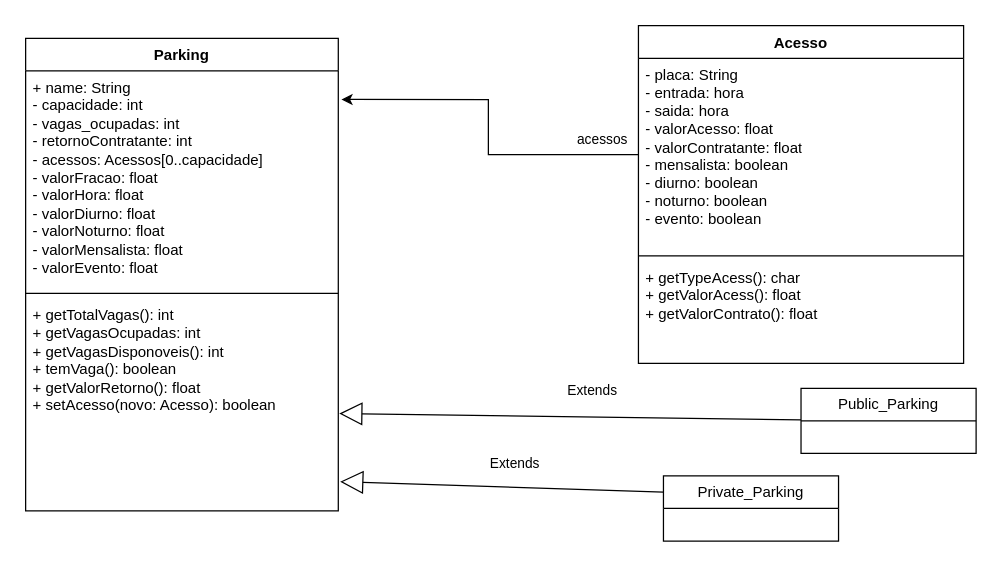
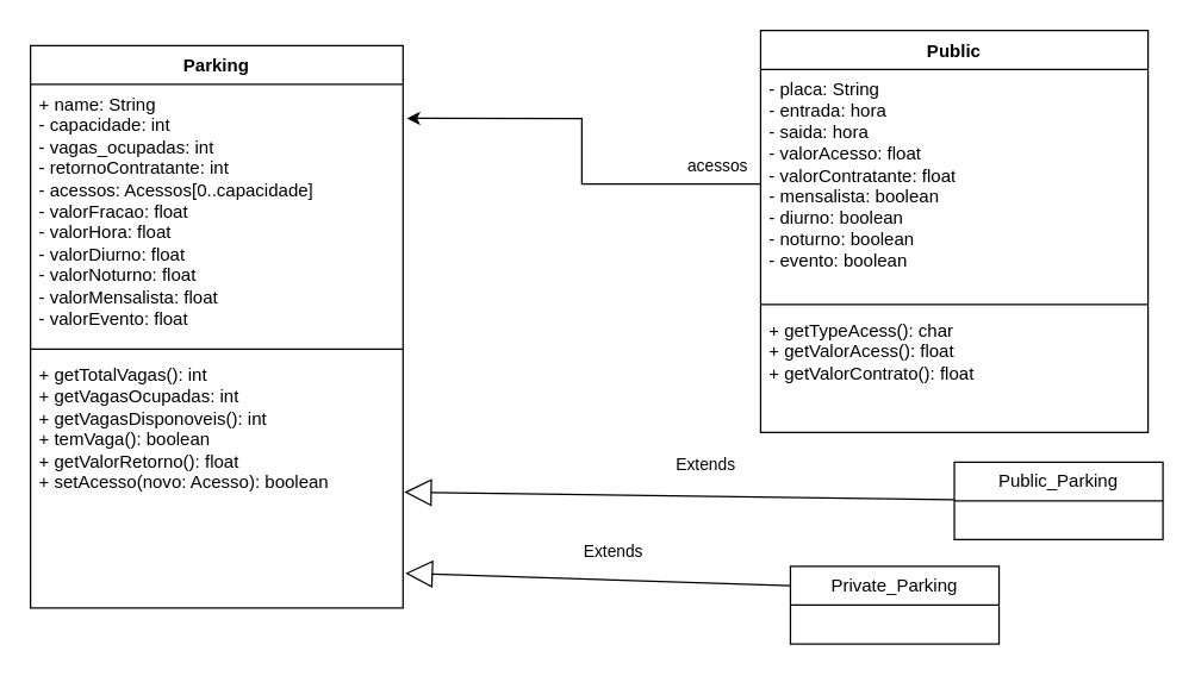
  <mxCell id="0" />
  <mxCell id="1" parent="0" />
  <mxCell id="2" value="Parking" style="swimlane;fontStyle=1;align=center;verticalAlign=top;childLayout=stackLayout;horizontal=1;startSize=26;horizontalStack=0;resizeParent=1;resizeParentMax=0;resizeLast=0;collapsible=1;marginBottom=0;whiteSpace=wrap;html=1;" vertex="1" parent="1"><mxGeometry x="20" y="30" width="250" height="378" as="geometry" /></mxCell>
  <mxCell id="3" value="+ name: String&lt;br&gt;- capacidade: int&lt;br&gt;- vagas_ocupadas: int&lt;br&gt;- retornoContratante: int&lt;br&gt;- acessos: Acessos[0..capacidade]&lt;br&gt;- valorFracao: float&lt;br&gt;- valorHora: float&lt;br&gt;- valorDiurno: float&lt;br&gt;- valorNoturno: float&lt;br&gt;- valorMensalista: float&lt;br&gt;- valorEvento: float" style="text;strokeColor=none;fillColor=none;align=left;verticalAlign=top;spacingLeft=4;spacingRight=4;overflow=hidden;rotatable=0;points=[[0,0.5],[1,0.5]];portConstraint=eastwest;whiteSpace=wrap;html=1;" vertex="1" parent="2"><mxGeometry y="26" width="250" height="174" as="geometry" /></mxCell>
  <mxCell id="4" value="" style="line;strokeWidth=1;fillColor=none;align=left;verticalAlign=middle;spacingTop=-1;spacingLeft=3;spacingRight=3;rotatable=0;labelPosition=right;points=[];portConstraint=eastwest;strokeColor=inherit;" vertex="1" parent="2"><mxGeometry y="200" width="250" height="8" as="geometry" /></mxCell>
  <mxCell id="5" value="+ getTotalVagas(): int&lt;br&gt;+ getVagasOcupadas: int&lt;br&gt;+ getVagasDisponoveis(): int&lt;br&gt;+ temVaga(): boolean&lt;br&gt;+ getValorRetorno(): float&lt;br&gt;+ setAcesso(novo: Acesso): boolean" style="text;strokeColor=none;fillColor=none;align=left;verticalAlign=top;spacingLeft=4;spacingRight=4;overflow=hidden;rotatable=0;points=[[0,0.5],[1,0.5]];portConstraint=eastwest;whiteSpace=wrap;html=1;" vertex="1" parent="2"><mxGeometry y="208" width="250" height="170" as="geometry" /></mxCell>
- <mxCell id="6" value="Acesso" style="swimlane;fontStyle=1;align=center;verticalAlign=top;childLayout=stackLayout;horizontal=1;startSize=26;horizontalStack=0;resizeParent=1;resizeParentMax=0;resizeLast=0;collapsible=1;marginBottom=0;whiteSpace=wrap;html=1;" vertex="1" parent="1"><mxGeometry x="510" y="20" width="260" height="270" as="geometry"><mxRectangle x="530" y="10" width="80" height="30" as="alternateBounds" /></mxGeometry></mxCell>
+ <mxCell id="6" value="Public" style="swimlane;fontStyle=1;align=center;verticalAlign=top;childLayout=stackLayout;horizontal=1;startSize=26;horizontalStack=0;resizeParent=1;resizeParentMax=0;resizeLast=0;collapsible=1;marginBottom=0;whiteSpace=wrap;html=1;" vertex="1" parent="1"><mxGeometry x="510" y="20" width="260" height="270" as="geometry"><mxRectangle x="530" y="10" width="80" height="30" as="alternateBounds" /></mxGeometry></mxCell>
  <mxCell id="7" value="- placa: String&lt;br&gt;- entrada: hora&lt;br&gt;- saida: hora&lt;br&gt;- valorAcesso: float&lt;br&gt;- valorContratante: float&lt;br&gt;- mensalista: boolean&lt;br&gt;- diurno: boolean&lt;br&gt;- noturno: boolean&lt;br&gt;- evento: boolean" style="text;strokeColor=none;fillColor=none;align=left;verticalAlign=top;spacingLeft=4;spacingRight=4;overflow=hidden;rotatable=0;points=[[0,0.5],[1,0.5]];portConstraint=eastwest;whiteSpace=wrap;html=1;" vertex="1" parent="6"><mxGeometry y="26" width="260" height="154" as="geometry" /></mxCell>
  <mxCell id="8" value="" style="line;strokeWidth=1;fillColor=none;align=left;verticalAlign=middle;spacingTop=-1;spacingLeft=3;spacingRight=3;rotatable=0;labelPosition=right;points=[];portConstraint=eastwest;strokeColor=inherit;" vertex="1" parent="6"><mxGeometry y="180" width="260" height="8" as="geometry" /></mxCell>
  <mxCell id="9" value="+ getTypeAcess(): char&lt;br&gt;+ getValorAcess(): float&lt;br&gt;+ getValorContrato(): float" style="text;strokeColor=none;fillColor=none;align=left;verticalAlign=top;spacingLeft=4;spacingRight=4;overflow=hidden;rotatable=0;points=[[0,0.5],[1,0.5]];portConstraint=eastwest;whiteSpace=wrap;html=1;" vertex="1" parent="6"><mxGeometry y="188" width="260" height="82" as="geometry" /></mxCell>
  <mxCell id="10" value="Public_Parking" style="swimlane;fontStyle=0;childLayout=stackLayout;horizontal=1;startSize=26;fillColor=none;horizontalStack=0;resizeParent=1;resizeParentMax=0;resizeLast=0;collapsible=1;marginBottom=0;whiteSpace=wrap;html=1;" vertex="1" parent="1"><mxGeometry x="640" y="310" width="140" height="52" as="geometry"><mxRectangle x="220" y="480" width="120" height="30" as="alternateBounds" /></mxGeometry></mxCell>
  <mxCell id="11" value="Private_Parking" style="swimlane;fontStyle=0;childLayout=stackLayout;horizontal=1;startSize=26;fillColor=none;horizontalStack=0;resizeParent=1;resizeParentMax=0;resizeLast=0;collapsible=1;marginBottom=0;whiteSpace=wrap;html=1;" vertex="1" parent="1"><mxGeometry x="530" y="380" width="140" height="52" as="geometry" /></mxCell>
  <mxCell id="12" style="edgeStyle=orthogonalEdgeStyle;rounded=0;orthogonalLoop=1;jettySize=auto;html=1;exitX=0;exitY=0.5;exitDx=0;exitDy=0;entryX=1.01;entryY=0.132;entryDx=0;entryDy=0;entryPerimeter=0;" edge="1" parent="1" source="7" target="3"><mxGeometry relative="1" as="geometry" /></mxCell>
  <mxCell id="13" value="acessos" style="edgeLabel;html=1;align=center;verticalAlign=middle;resizable=0;points=[];" vertex="1" connectable="0" parent="12"><mxGeometry x="-0.72" y="2" relative="1" as="geometry"><mxPoint x="9" y="-15" as="offset" /></mxGeometry></mxCell>
  <mxCell id="14" value="Extends" style="endArrow=block;endSize=16;endFill=0;html=1;rounded=0;entryX=1.003;entryY=0.542;entryDx=0;entryDy=0;entryPerimeter=0;" edge="1" parent="1" source="10" target="5"><mxGeometry x="-0.098" y="-21" width="160" relative="1" as="geometry"><mxPoint x="500" y="330" as="sourcePoint" /><mxPoint x="460" y="430" as="targetPoint" /><mxPoint as="offset" /></mxGeometry></mxCell>
  <mxCell id="15" value="Extends" style="endArrow=block;endSize=16;endFill=0;html=1;rounded=0;entryX=1.006;entryY=0.862;entryDx=0;entryDy=0;entryPerimeter=0;exitX=0;exitY=0.25;exitDx=0;exitDy=0;" edge="1" parent="1" source="11" target="5"><mxGeometry x="-0.072" y="-19" width="160" relative="1" as="geometry"><mxPoint x="90" y="480" as="sourcePoint" /><mxPoint x="130" y="430" as="targetPoint" /><Array as="points" /><mxPoint as="offset" /></mxGeometry></mxCell>
